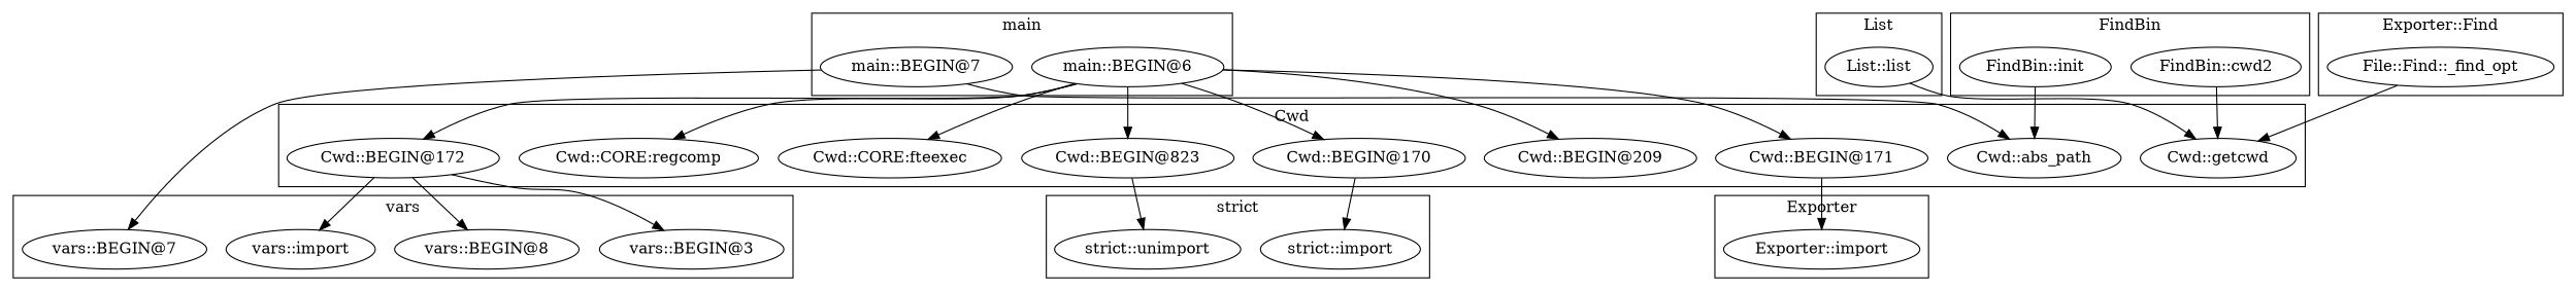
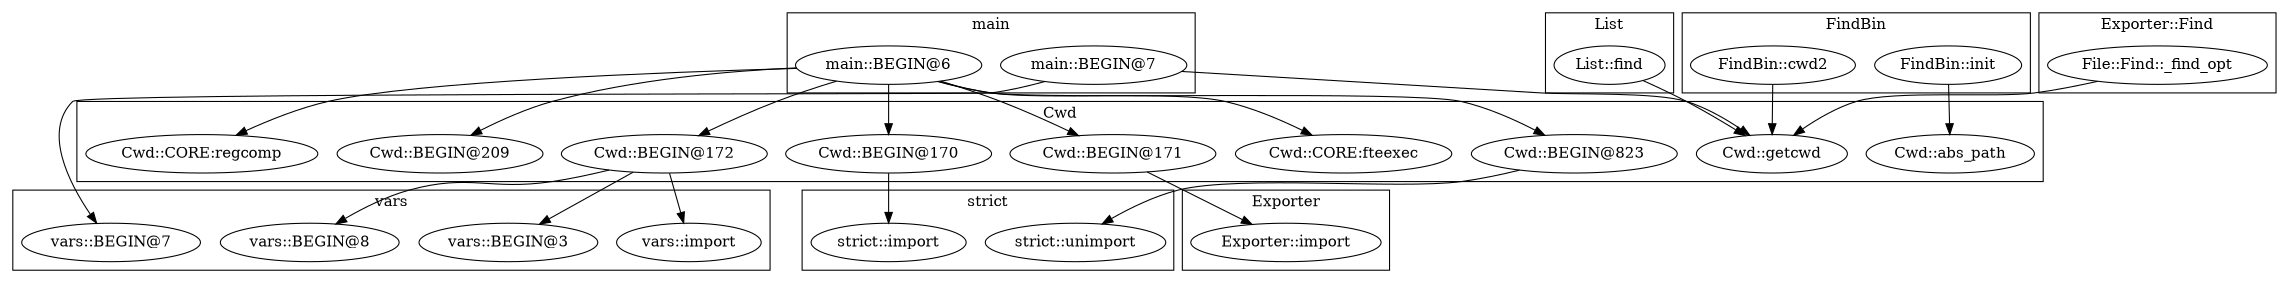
  digraph {
    "main::BEGIN@7"
    "main::BEGIN@6"
    "vars::BEGIN@3"
    "vars::BEGIN@8"
    "vars::import"
    "vars::BEGIN@7"
    "strict::import"
    "strict::unimport"
-   "List::list"
+   "List::list" [label="List::find"]
    "FindBin::cwd2"
    "FindBin::init"
    "File::Find::_find_opt"
    "Exporter::import"
    "Cwd::BEGIN@170"
    "Cwd::CORE:fteexec"
    "Cwd::BEGIN@171"
    "Cwd::BEGIN@823"
    "Cwd::getcwd"
    "Cwd::BEGIN@209"
    "Cwd::CORE:regcomp"
    "Cwd::BEGIN@172"
    "Cwd::abs_path"
    subgraph cluster_1 {
      label=main
      "main::BEGIN@7"
      "main::BEGIN@6"
    }
    subgraph cluster_2 {
      label=vars
      "vars::BEGIN@3"
      "vars::BEGIN@8"
      "vars::import"
      "vars::BEGIN@7"
    }
    subgraph cluster_3 {
      label="strict"
      "strict::import"
      "strict::unimport"
    }
    subgraph cluster_4 {
      label=List
      "List::list"
    }
    subgraph cluster_5 {
      label=FindBin
      "FindBin::cwd2"
      "FindBin::init"
    }
    subgraph cluster_6 {
      label="Exporter::Find"
      "File::Find::_find_opt"
    }
    subgraph cluster_7 {
      label=Exporter
      "Exporter::import"
    }
    subgraph cluster_8 {
      label=Cwd
      "Cwd::BEGIN@170"
      "Cwd::CORE:fteexec"
      "Cwd::BEGIN@171"
      "Cwd::BEGIN@823"
      "Cwd::getcwd"
      "Cwd::BEGIN@209"
      "Cwd::CORE:regcomp"
      "Cwd::BEGIN@172"
      "Cwd::abs_path"
    }
    "main::BEGIN@7" -> "vars::BEGIN@7"
-   "main::BEGIN@7" -> "Cwd::abs_path"
+   "main::BEGIN@7" -> "Cwd::getcwd"
    "main::BEGIN@6" -> "Cwd::BEGIN@170"
    "main::BEGIN@6" -> "Cwd::CORE:fteexec"
    "main::BEGIN@6" -> "Cwd::BEGIN@171"
    "main::BEGIN@6" -> "Cwd::BEGIN@823"
    "main::BEGIN@6" -> "Cwd::BEGIN@209"
    "main::BEGIN@6" -> "Cwd::CORE:regcomp"
    "main::BEGIN@6" -> "Cwd::BEGIN@172"
    "List::list" -> "Cwd::getcwd"
    "FindBin::cwd2" -> "Cwd::getcwd"
    "FindBin::init" -> "Cwd::abs_path"
    "File::Find::_find_opt" -> "Cwd::getcwd"
    "Cwd::BEGIN@170" -> "strict::import"
    "Cwd::BEGIN@171" -> "Exporter::import"
    "Cwd::BEGIN@823" -> "strict::unimport"
    "Cwd::BEGIN@172" -> "vars::BEGIN@3"
    "Cwd::BEGIN@172" -> "vars::BEGIN@8"
    "Cwd::BEGIN@172" -> "vars::import"
  }
